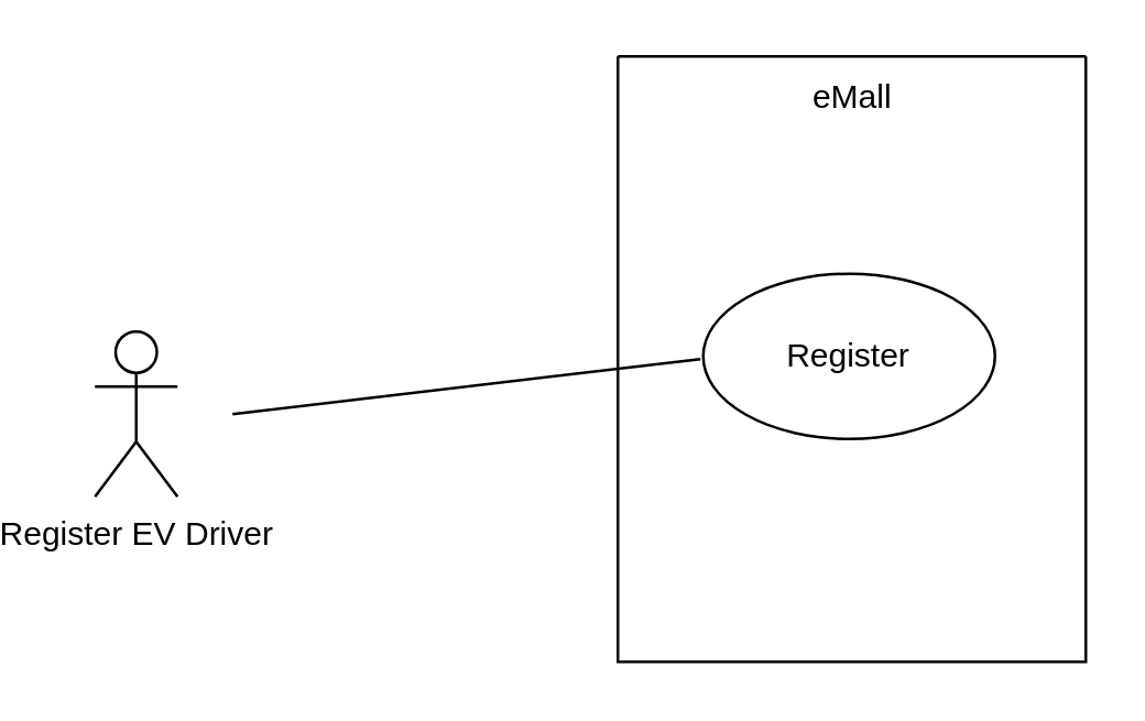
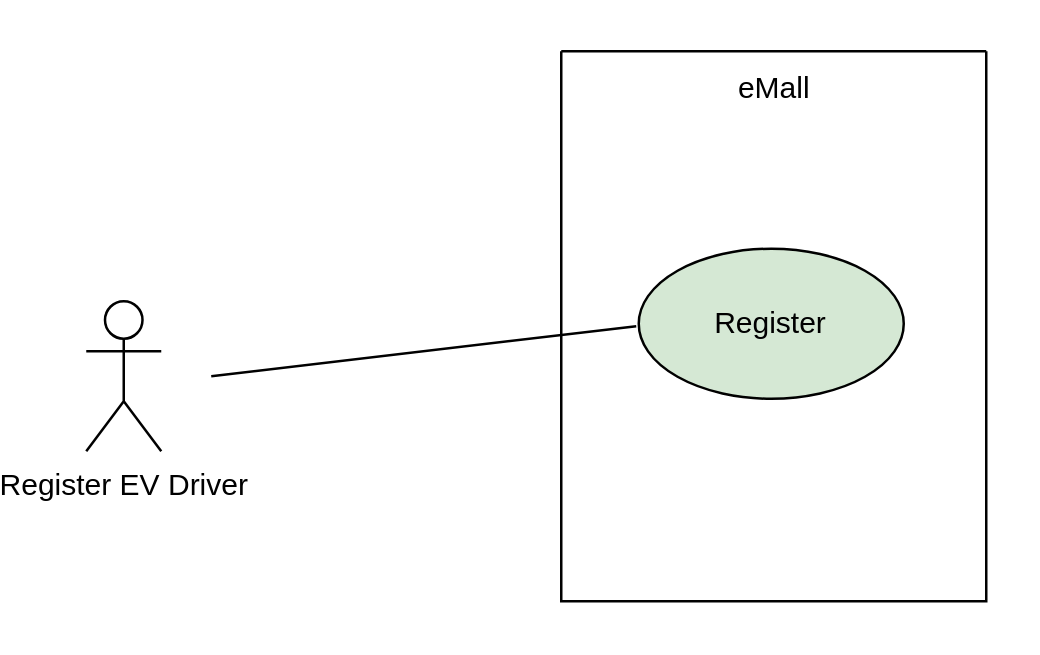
  <mxCell id="0" />
  <mxCell id="1" parent="0" />
  <mxCell id="2" value="&lt;div&gt;Register EV Driver&lt;/div&gt;&lt;div&gt;&lt;br&gt;&lt;/div&gt;&lt;div&gt;&lt;br&gt;&lt;/div&gt;" style="shape=umlActor;verticalLabelPosition=bottom;verticalAlign=top;html=1;outlineConnect=0;" vertex="1" parent="1"><mxGeometry x="20" y="120" width="30" height="60" as="geometry" /></mxCell>
  <mxCell id="3" value="" style="swimlane;startSize=0;" vertex="1" parent="1"><mxGeometry x="210" y="20" width="170" height="220" as="geometry"><mxRectangle x="370" y="70" width="50" height="40" as="alternateBounds" /></mxGeometry></mxCell>
- <mxCell id="4" value="Register" style="ellipse;whiteSpace=wrap;html=1;" vertex="1" parent="3"><mxGeometry x="31" y="79" width="106" height="60" as="geometry" /></mxCell>
+ <mxCell id="4" value="Register" style="ellipse;whiteSpace=wrap;html=1;fillColor=#d5e8d4;" vertex="1" parent="3"><mxGeometry x="31" y="79" width="106" height="60" as="geometry" /></mxCell>
  <mxCell id="5" value="eMall" style="text;html=1;align=center;verticalAlign=middle;resizable=0;points=[];autosize=1;strokeColor=none;fillColor=none;" vertex="1" parent="3"><mxGeometry x="60" width="50" height="30" as="geometry" /></mxCell>
  <mxCell id="6" value="" style="endArrow=none;html=1;rounded=0;" edge="1" parent="1"><mxGeometry width="50" height="50" relative="1" as="geometry"><mxPoint x="70" y="150" as="sourcePoint" /><mxPoint x="240" y="130" as="targetPoint" /></mxGeometry></mxCell>
